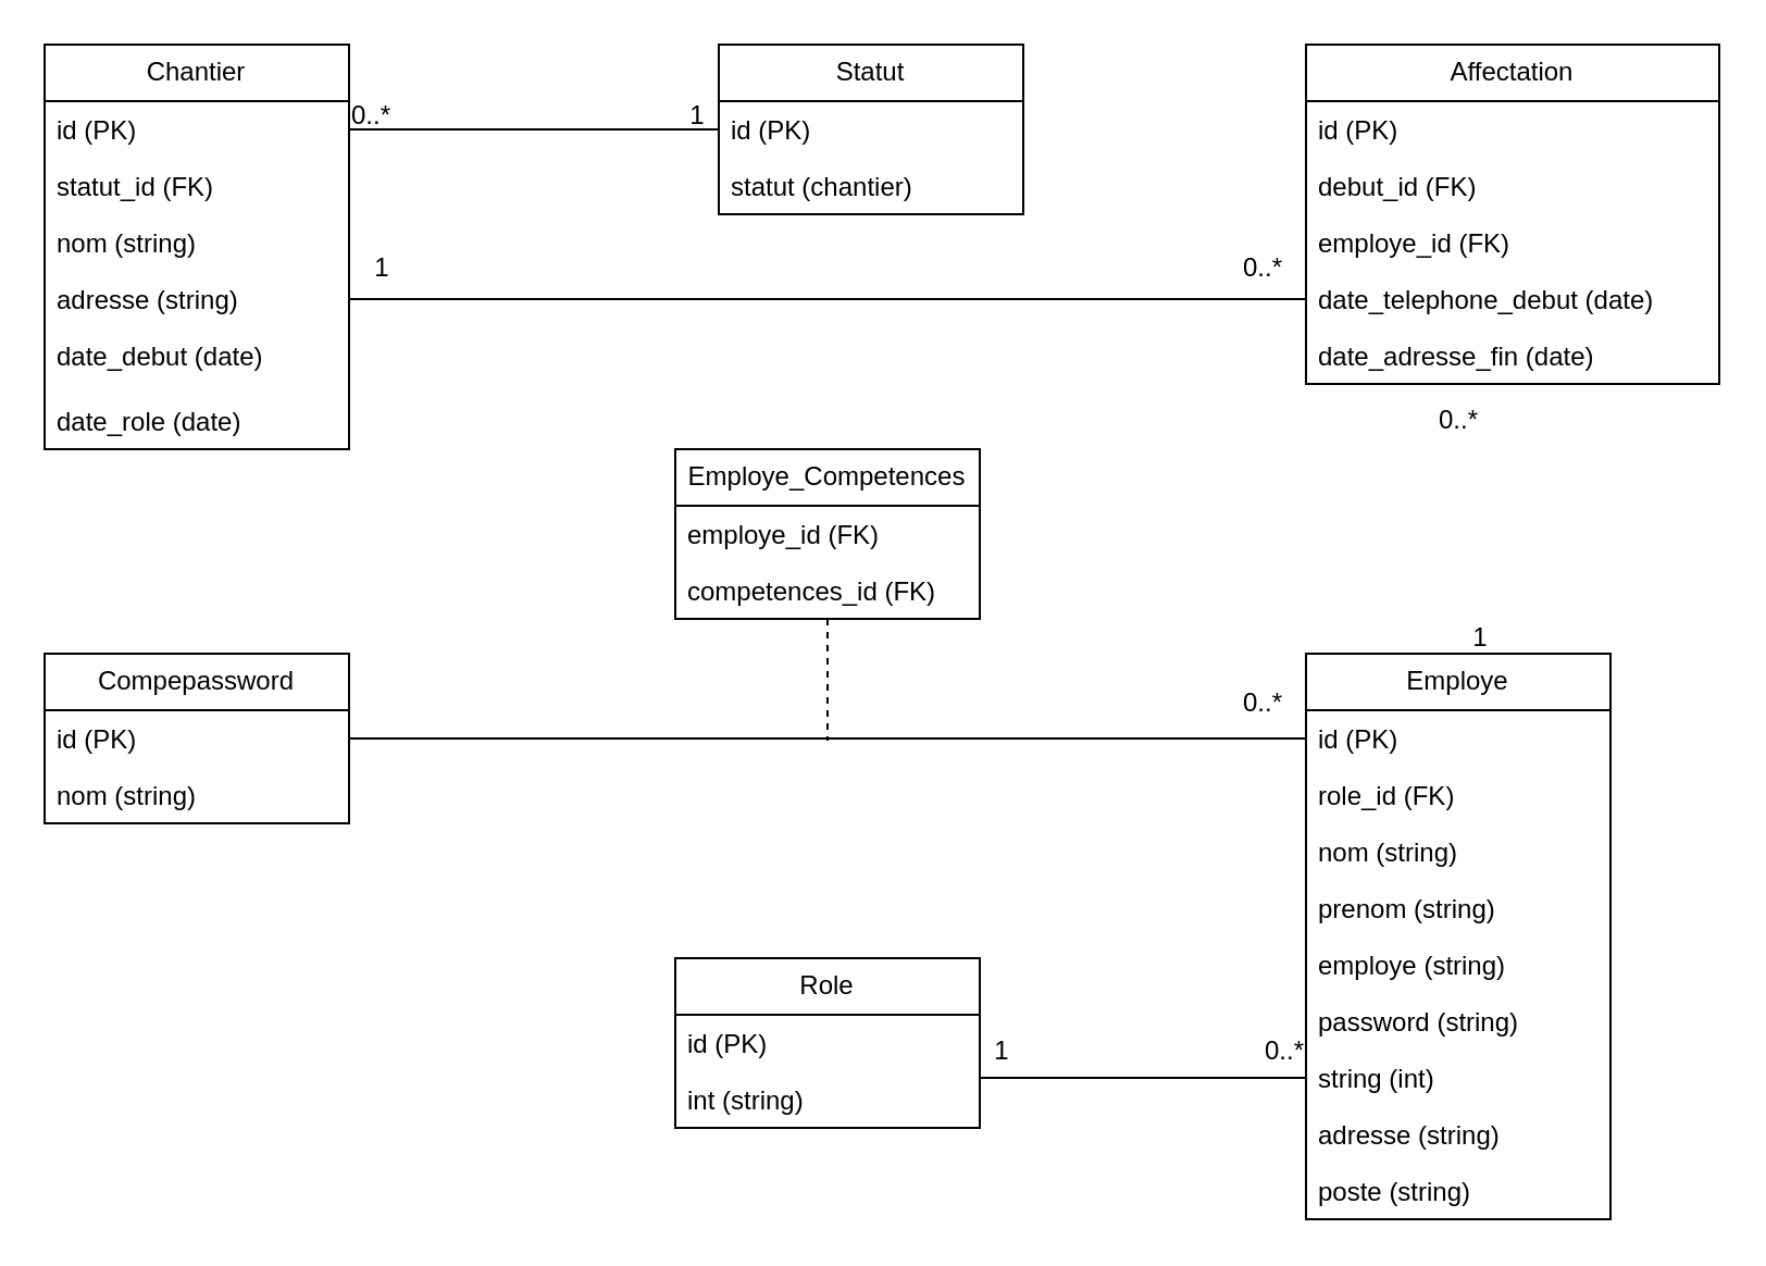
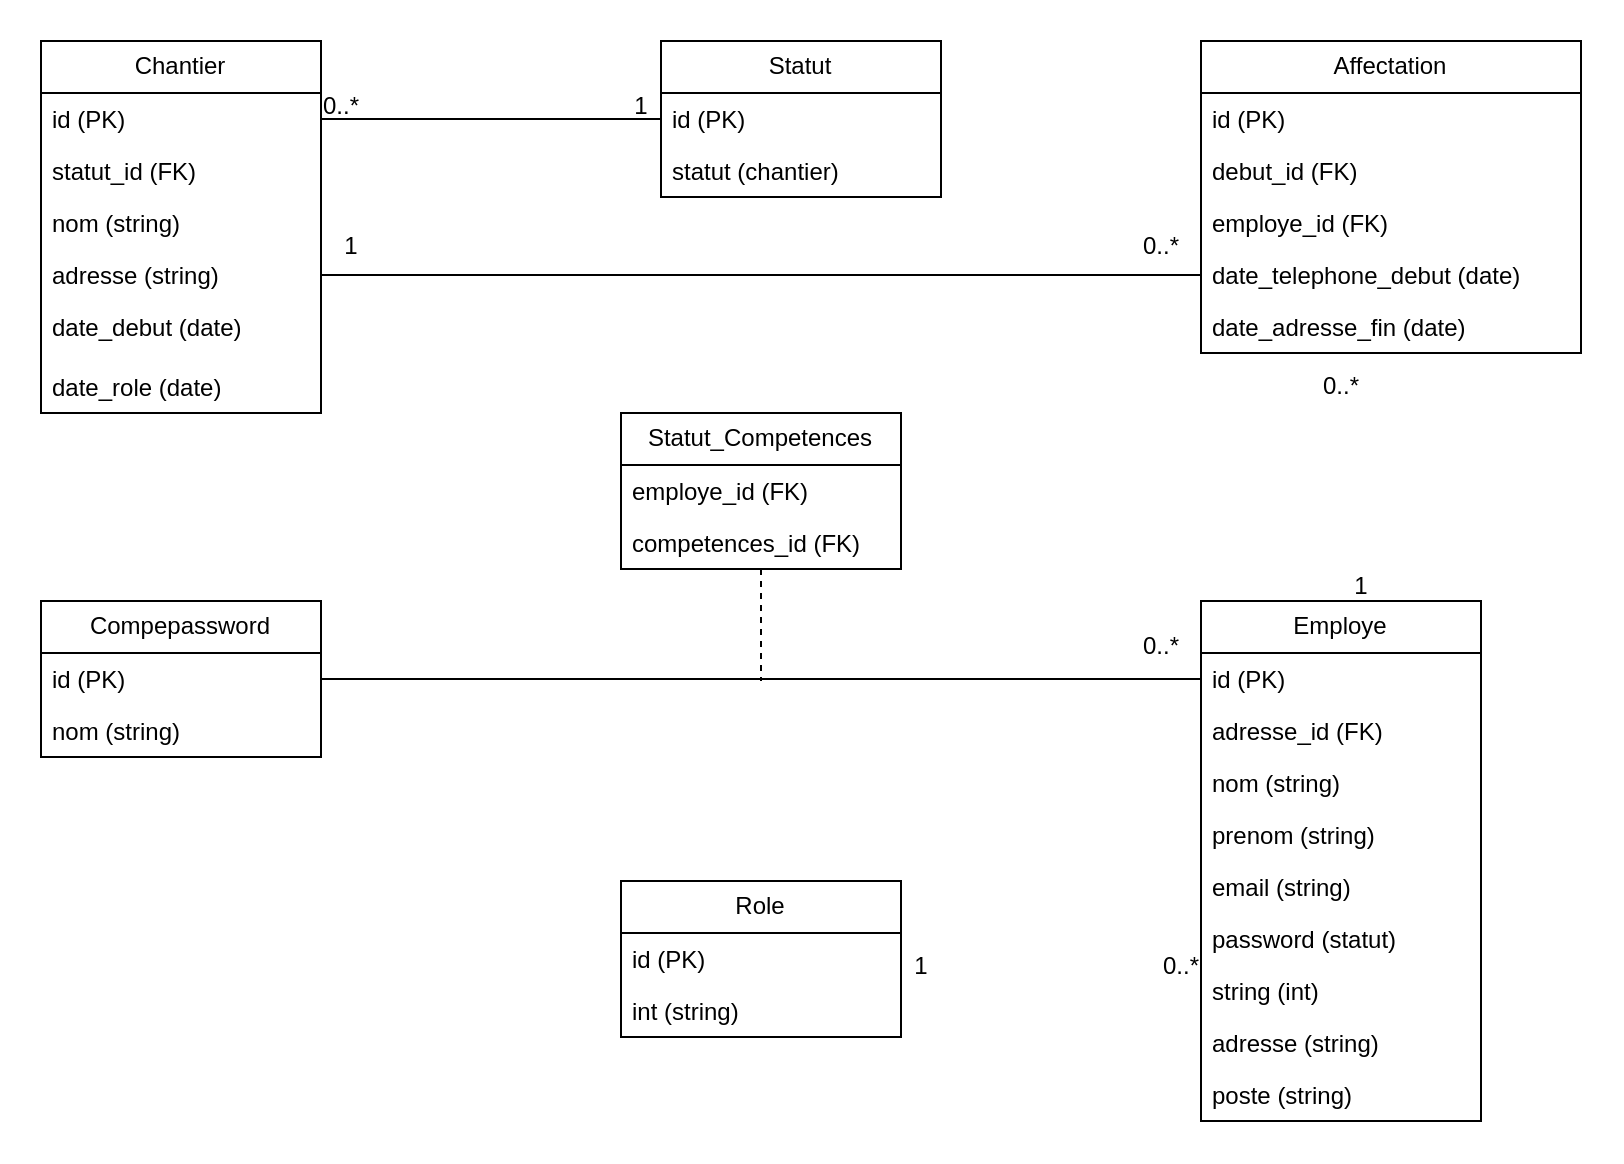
  <mxCell id="0" />
  <mxCell id="1" parent="0" />
  <mxCell id="2" value="Chantier" style="swimlane;fontStyle=0;childLayout=stackLayout;horizontal=1;startSize=26;fillColor=none;horizontalStack=0;resizeParent=1;resizeParentMax=0;resizeLast=0;collapsible=1;marginBottom=0;whiteSpace=wrap;html=1;" vertex="1" parent="1"><mxGeometry x="20" y="20" width="140" height="186" as="geometry" /></mxCell>
  <mxCell id="3" value="id (PK)" style="text;strokeColor=none;fillColor=none;align=left;verticalAlign=top;spacingLeft=4;spacingRight=4;overflow=hidden;rotatable=0;points=[[0,0.5],[1,0.5]];portConstraint=eastwest;whiteSpace=wrap;html=1;" vertex="1" parent="2"><mxGeometry y="26" width="140" height="26" as="geometry" /></mxCell>
  <mxCell id="4" value="statut_id (FK)" style="text;strokeColor=none;fillColor=none;align=left;verticalAlign=top;spacingLeft=4;spacingRight=4;overflow=hidden;rotatable=0;points=[[0,0.5],[1,0.5]];portConstraint=eastwest;whiteSpace=wrap;html=1;" vertex="1" parent="2"><mxGeometry y="52" width="140" height="26" as="geometry" /></mxCell>
  <mxCell id="5" value="nom (string)" style="text;strokeColor=none;fillColor=none;align=left;verticalAlign=top;spacingLeft=4;spacingRight=4;overflow=hidden;rotatable=0;points=[[0,0.5],[1,0.5]];portConstraint=eastwest;whiteSpace=wrap;html=1;" vertex="1" parent="2"><mxGeometry y="78" width="140" height="26" as="geometry" /></mxCell>
  <mxCell id="6" value="adresse (string)" style="text;strokeColor=none;fillColor=none;align=left;verticalAlign=top;spacingLeft=4;spacingRight=4;overflow=hidden;rotatable=0;points=[[0,0.5],[1,0.5]];portConstraint=eastwest;whiteSpace=wrap;html=1;" vertex="1" parent="2"><mxGeometry y="104" width="140" height="26" as="geometry" /></mxCell>
  <mxCell id="7" value="date_debut (date)&lt;span style=&quot;color: rgba(0, 0, 0, 0); font-family: monospace; font-size: 0px; text-wrap-mode: nowrap;&quot;&gt;3CmxGraphModel%3E%3Croot%3E%3CmxCell%20id%3D%220%22%2F%3E%3CmxCell%20id%3D%221%22%20parent%3D%220%22%2F%3E%3CmxCell%20id%3D%222%22%20value%3D%22adresse%22%20style%3D%22text%3BstrokeColor%3Dnone%3BfillColor%3Dnone%3Balign%3Dleft%3BverticalAlign%3Dtop%3BspacingLeft%3D4%3BspacingRight%3D4%3Boverflow%3Dhidden%3Brotatable%3D0%3Bpoints%3D%5B%5B0%2C0.5%5D%2C%5B1%2C0.5%5D%5D%3BportConstraint%3Deastwest%3BwhiteSpace%3Dwrap%3Bhtml%3D1%3B%22%20vertex%3D%221%22%20parent%3D%221%22%3E%3CmxGeometry%20x%3D%2250%22%20y%3D%22128%22%20width%3D%22140%22%20height%3D%2226%22%20as%3D%22geometry%22%2F%3E%3C%2FmxCell%3E%3C%2Froot%3E%3C%2FmxGraphModel%3E (date(&lt;/span&gt;" style="text;strokeColor=none;fillColor=none;align=left;verticalAlign=top;spacingLeft=4;spacingRight=4;overflow=hidden;rotatable=0;points=[[0,0.5],[1,0.5]];portConstraint=eastwest;whiteSpace=wrap;html=1;" vertex="1" parent="2"><mxGeometry y="130" width="140" height="30" as="geometry" /></mxCell>
  <mxCell id="8" value="date_role (date)" style="text;strokeColor=none;fillColor=none;align=left;verticalAlign=top;spacingLeft=4;spacingRight=4;overflow=hidden;rotatable=0;points=[[0,0.5],[1,0.5]];portConstraint=eastwest;whiteSpace=wrap;html=1;" vertex="1" parent="2"><mxGeometry y="160" width="140" height="26" as="geometry" /></mxCell>
  <mxCell id="9" value="Employe" style="swimlane;fontStyle=0;childLayout=stackLayout;horizontal=1;startSize=26;fillColor=none;horizontalStack=0;resizeParent=1;resizeParentMax=0;resizeLast=0;collapsible=1;marginBottom=0;whiteSpace=wrap;html=1;" vertex="1" parent="1"><mxGeometry x="600" y="300" width="140" height="260" as="geometry" /></mxCell>
  <mxCell id="10" value="id (PK)" style="text;strokeColor=none;fillColor=none;align=left;verticalAlign=top;spacingLeft=4;spacingRight=4;overflow=hidden;rotatable=0;points=[[0,0.5],[1,0.5]];portConstraint=eastwest;whiteSpace=wrap;html=1;" vertex="1" parent="9"><mxGeometry y="26" width="140" height="26" as="geometry" /></mxCell>
- <mxCell id="11" value="role_id (FK)" style="text;strokeColor=none;fillColor=none;align=left;verticalAlign=top;spacingLeft=4;spacingRight=4;overflow=hidden;rotatable=0;points=[[0,0.5],[1,0.5]];portConstraint=eastwest;whiteSpace=wrap;html=1;" vertex="1" parent="9"><mxGeometry y="52" width="140" height="26" as="geometry" /></mxCell>
+ <mxCell id="11" value="adresse_id (FK)" style="text;strokeColor=none;fillColor=none;align=left;verticalAlign=top;spacingLeft=4;spacingRight=4;overflow=hidden;rotatable=0;points=[[0,0.5],[1,0.5]];portConstraint=eastwest;whiteSpace=wrap;html=1;" vertex="1" parent="9"><mxGeometry y="52" width="140" height="26" as="geometry" /></mxCell>
  <mxCell id="12" value="nom (string)" style="text;strokeColor=none;fillColor=none;align=left;verticalAlign=top;spacingLeft=4;spacingRight=4;overflow=hidden;rotatable=0;points=[[0,0.5],[1,0.5]];portConstraint=eastwest;whiteSpace=wrap;html=1;" vertex="1" parent="9"><mxGeometry y="78" width="140" height="26" as="geometry" /></mxCell>
  <mxCell id="13" value="prenom (string)" style="text;strokeColor=none;fillColor=none;align=left;verticalAlign=top;spacingLeft=4;spacingRight=4;overflow=hidden;rotatable=0;points=[[0,0.5],[1,0.5]];portConstraint=eastwest;whiteSpace=wrap;html=1;" vertex="1" parent="9"><mxGeometry y="104" width="140" height="26" as="geometry" /></mxCell>
- <mxCell id="14" value="employe (string)" style="text;strokeColor=none;fillColor=none;align=left;verticalAlign=top;spacingLeft=4;spacingRight=4;overflow=hidden;rotatable=0;points=[[0,0.5],[1,0.5]];portConstraint=eastwest;whiteSpace=wrap;html=1;" vertex="1" parent="9"><mxGeometry y="130" width="140" height="26" as="geometry" /></mxCell>
- <mxCell id="15" value="password (string)" style="text;strokeColor=none;fillColor=none;align=left;verticalAlign=top;spacingLeft=4;spacingRight=4;overflow=hidden;rotatable=0;points=[[0,0.5],[1,0.5]];portConstraint=eastwest;whiteSpace=wrap;html=1;" vertex="1" parent="9"><mxGeometry y="156" width="140" height="26" as="geometry" /></mxCell>
+ <mxCell id="14" value="email (string)" style="text;strokeColor=none;fillColor=none;align=left;verticalAlign=top;spacingLeft=4;spacingRight=4;overflow=hidden;rotatable=0;points=[[0,0.5],[1,0.5]];portConstraint=eastwest;whiteSpace=wrap;html=1;" vertex="1" parent="9"><mxGeometry y="130" width="140" height="26" as="geometry" /></mxCell>
+ <mxCell id="15" value="password (statut)" style="text;strokeColor=none;fillColor=none;align=left;verticalAlign=top;spacingLeft=4;spacingRight=4;overflow=hidden;rotatable=0;points=[[0,0.5],[1,0.5]];portConstraint=eastwest;whiteSpace=wrap;html=1;" vertex="1" parent="9"><mxGeometry y="156" width="140" height="26" as="geometry" /></mxCell>
  <mxCell id="16" value="string (int)" style="text;strokeColor=none;fillColor=none;align=left;verticalAlign=top;spacingLeft=4;spacingRight=4;overflow=hidden;rotatable=0;points=[[0,0.5],[1,0.5]];portConstraint=eastwest;whiteSpace=wrap;html=1;" vertex="1" parent="9"><mxGeometry y="182" width="140" height="26" as="geometry" /></mxCell>
  <mxCell id="17" value="adresse (string)" style="text;strokeColor=none;fillColor=none;align=left;verticalAlign=top;spacingLeft=4;spacingRight=4;overflow=hidden;rotatable=0;points=[[0,0.5],[1,0.5]];portConstraint=eastwest;whiteSpace=wrap;html=1;" vertex="1" parent="9"><mxGeometry y="208" width="140" height="26" as="geometry" /></mxCell>
  <mxCell id="18" value="poste (string)" style="text;strokeColor=none;fillColor=none;align=left;verticalAlign=top;spacingLeft=4;spacingRight=4;overflow=hidden;rotatable=0;points=[[0,0.5],[1,0.5]];portConstraint=eastwest;whiteSpace=wrap;html=1;" vertex="1" parent="9"><mxGeometry y="234" width="140" height="26" as="geometry" /></mxCell>
  <mxCell id="19" value="Affectation" style="swimlane;fontStyle=0;childLayout=stackLayout;horizontal=1;startSize=26;fillColor=none;horizontalStack=0;resizeParent=1;resizeParentMax=0;resizeLast=0;collapsible=1;marginBottom=0;whiteSpace=wrap;html=1;" vertex="1" parent="1"><mxGeometry x="600" y="20" width="190" height="156" as="geometry" /></mxCell>
  <mxCell id="20" value="id (PK)" style="text;strokeColor=none;fillColor=none;align=left;verticalAlign=top;spacingLeft=4;spacingRight=4;overflow=hidden;rotatable=0;points=[[0,0.5],[1,0.5]];portConstraint=eastwest;whiteSpace=wrap;html=1;" vertex="1" parent="19"><mxGeometry y="26" width="190" height="26" as="geometry" /></mxCell>
  <mxCell id="21" value="debut_id (FK)" style="text;strokeColor=none;fillColor=none;align=left;verticalAlign=top;spacingLeft=4;spacingRight=4;overflow=hidden;rotatable=0;points=[[0,0.5],[1,0.5]];portConstraint=eastwest;whiteSpace=wrap;html=1;" vertex="1" parent="19"><mxGeometry y="52" width="190" height="26" as="geometry" /></mxCell>
  <mxCell id="22" value="employe_id (FK)" style="text;strokeColor=none;fillColor=none;align=left;verticalAlign=top;spacingLeft=4;spacingRight=4;overflow=hidden;rotatable=0;points=[[0,0.5],[1,0.5]];portConstraint=eastwest;whiteSpace=wrap;html=1;" vertex="1" parent="19"><mxGeometry y="78" width="190" height="26" as="geometry" /></mxCell>
  <mxCell id="23" value="date_telephone_debut (date)" style="text;strokeColor=none;fillColor=none;align=left;verticalAlign=top;spacingLeft=4;spacingRight=4;overflow=hidden;rotatable=0;points=[[0,0.5],[1,0.5]];portConstraint=eastwest;whiteSpace=wrap;html=1;" vertex="1" parent="19"><mxGeometry y="104" width="190" height="26" as="geometry" /></mxCell>
  <mxCell id="24" value="date_adresse_fin (date)" style="text;strokeColor=none;fillColor=none;align=left;verticalAlign=top;spacingLeft=4;spacingRight=4;overflow=hidden;rotatable=0;points=[[0,0.5],[1,0.5]];portConstraint=eastwest;whiteSpace=wrap;html=1;" vertex="1" parent="19"><mxGeometry y="130" width="190" height="26" as="geometry" /></mxCell>
  <mxCell id="25" value="Role" style="swimlane;fontStyle=0;childLayout=stackLayout;horizontal=1;startSize=26;fillColor=none;horizontalStack=0;resizeParent=1;resizeParentMax=0;resizeLast=0;collapsible=1;marginBottom=0;whiteSpace=wrap;html=1;" vertex="1" parent="1"><mxGeometry x="310" y="440" width="140" height="78" as="geometry" /></mxCell>
  <mxCell id="26" value="id (PK)" style="text;strokeColor=none;fillColor=none;align=left;verticalAlign=top;spacingLeft=4;spacingRight=4;overflow=hidden;rotatable=0;points=[[0,0.5],[1,0.5]];portConstraint=eastwest;whiteSpace=wrap;html=1;" vertex="1" parent="25"><mxGeometry y="26" width="140" height="26" as="geometry" /></mxCell>
  <mxCell id="27" value="int (string)" style="text;strokeColor=none;fillColor=none;align=left;verticalAlign=top;spacingLeft=4;spacingRight=4;overflow=hidden;rotatable=0;points=[[0,0.5],[1,0.5]];portConstraint=eastwest;whiteSpace=wrap;html=1;" vertex="1" parent="25"><mxGeometry y="52" width="140" height="26" as="geometry" /></mxCell>
  <mxCell id="28" value="Compe&lt;span style=&quot;background-color: transparent; color: light-dark(rgb(0, 0, 0), rgb(255, 255, 255));&quot;&gt;password&lt;/span&gt;" style="swimlane;fontStyle=0;childLayout=stackLayout;horizontal=1;startSize=26;fillColor=none;horizontalStack=0;resizeParent=1;resizeParentMax=0;resizeLast=0;collapsible=1;marginBottom=0;whiteSpace=wrap;html=1;" vertex="1" parent="1"><mxGeometry x="20" y="300" width="140" height="78" as="geometry" /></mxCell>
  <mxCell id="29" value="id (PK)" style="text;strokeColor=none;fillColor=none;align=left;verticalAlign=top;spacingLeft=4;spacingRight=4;overflow=hidden;rotatable=0;points=[[0,0.5],[1,0.5]];portConstraint=eastwest;whiteSpace=wrap;html=1;" vertex="1" parent="28"><mxGeometry y="26" width="140" height="26" as="geometry" /></mxCell>
  <mxCell id="30" value="nom (string)" style="text;strokeColor=none;fillColor=none;align=left;verticalAlign=top;spacingLeft=4;spacingRight=4;overflow=hidden;rotatable=0;points=[[0,0.5],[1,0.5]];portConstraint=eastwest;whiteSpace=wrap;html=1;" vertex="1" parent="28"><mxGeometry y="52" width="140" height="26" as="geometry" /></mxCell>
- <mxCell id="31" value="Employe_Competences" style="swimlane;fontStyle=0;childLayout=stackLayout;horizontal=1;startSize=26;fillColor=none;horizontalStack=0;resizeParent=1;resizeParentMax=0;resizeLast=0;collapsible=1;marginBottom=0;whiteSpace=wrap;html=1;" vertex="1" parent="1"><mxGeometry x="310" y="206" width="140" height="78" as="geometry" /></mxCell>
+ <mxCell id="31" value="Statut_Competences" style="swimlane;fontStyle=0;childLayout=stackLayout;horizontal=1;startSize=26;fillColor=none;horizontalStack=0;resizeParent=1;resizeParentMax=0;resizeLast=0;collapsible=1;marginBottom=0;whiteSpace=wrap;html=1;" vertex="1" parent="1"><mxGeometry x="310" y="206" width="140" height="78" as="geometry" /></mxCell>
  <mxCell id="32" value="employe_id (FK)" style="text;strokeColor=none;fillColor=none;align=left;verticalAlign=top;spacingLeft=4;spacingRight=4;overflow=hidden;rotatable=0;points=[[0,0.5],[1,0.5]];portConstraint=eastwest;whiteSpace=wrap;html=1;" vertex="1" parent="31"><mxGeometry y="26" width="140" height="26" as="geometry" /></mxCell>
  <mxCell id="33" style="edgeStyle=orthogonalEdgeStyle;rounded=0;orthogonalLoop=1;jettySize=auto;html=1;endArrow=none;startFill=0;dashed=1;" edge="1" parent="31" source="34"><mxGeometry relative="1" as="geometry"><mxPoint x="70" y="134" as="targetPoint" /><Array as="points"><mxPoint x="70" y="124" /><mxPoint x="70" y="124" /></Array></mxGeometry></mxCell>
  <mxCell id="34" value="competences_id (FK)" style="text;strokeColor=none;fillColor=none;align=left;verticalAlign=top;spacingLeft=4;spacingRight=4;overflow=hidden;rotatable=0;points=[[0,0.5],[1,0.5]];portConstraint=eastwest;whiteSpace=wrap;html=1;" vertex="1" parent="31"><mxGeometry y="52" width="140" height="26" as="geometry" /></mxCell>
  <mxCell id="35" value="Statut" style="swimlane;fontStyle=0;childLayout=stackLayout;horizontal=1;startSize=26;fillColor=none;horizontalStack=0;resizeParent=1;resizeParentMax=0;resizeLast=0;collapsible=1;marginBottom=0;whiteSpace=wrap;html=1;" vertex="1" parent="1"><mxGeometry x="330" y="20" width="140" height="78" as="geometry" /></mxCell>
  <mxCell id="36" value="id (PK)" style="text;strokeColor=none;fillColor=none;align=left;verticalAlign=top;spacingLeft=4;spacingRight=4;overflow=hidden;rotatable=0;points=[[0,0.5],[1,0.5]];portConstraint=eastwest;whiteSpace=wrap;html=1;" vertex="1" parent="35"><mxGeometry y="26" width="140" height="26" as="geometry" /></mxCell>
  <mxCell id="37" value="statut (chantier)" style="text;strokeColor=none;fillColor=none;align=left;verticalAlign=top;spacingLeft=4;spacingRight=4;overflow=hidden;rotatable=0;points=[[0,0.5],[1,0.5]];portConstraint=eastwest;whiteSpace=wrap;html=1;" vertex="1" parent="35"><mxGeometry y="52" width="140" height="26" as="geometry" /></mxCell>
  <mxCell id="38" style="edgeStyle=orthogonalEdgeStyle;rounded=0;orthogonalLoop=1;jettySize=auto;html=1;endArrow=none;startFill=0;" edge="1" parent="1" source="5" target="35"><mxGeometry relative="1" as="geometry"><Array as="points"><mxPoint x="160" y="59" /></Array></mxGeometry></mxCell>
- <mxCell id="39" style="edgeStyle=orthogonalEdgeStyle;rounded=0;orthogonalLoop=1;jettySize=auto;html=1;endArrow=none;startFill=0;" edge="1" parent="1" source="27" target="16"><mxGeometry relative="1" as="geometry"><Array as="points"><mxPoint x="480" y="495" /><mxPoint x="480" y="495" /></Array></mxGeometry></mxCell>
  <mxCell id="40" style="edgeStyle=orthogonalEdgeStyle;rounded=0;orthogonalLoop=1;jettySize=auto;html=1;endArrow=none;startFill=0;" edge="1" parent="1" source="6" target="23"><mxGeometry relative="1" as="geometry" /></mxCell>
  <mxCell id="41" style="edgeStyle=orthogonalEdgeStyle;rounded=0;orthogonalLoop=1;jettySize=auto;html=1;entryX=0;entryY=0.5;entryDx=0;entryDy=0;endArrow=none;startFill=0;" edge="1" parent="1" source="29" target="10"><mxGeometry relative="1" as="geometry" /></mxCell>
  <mxCell id="42" value="0..*" style="text;html=1;align=center;verticalAlign=middle;resizable=0;points=[];autosize=1;strokeColor=none;fillColor=none;" vertex="1" parent="1"><mxGeometry x="150" y="38" width="40" height="30" as="geometry" /></mxCell>
  <mxCell id="43" value="1" style="text;html=1;align=center;verticalAlign=middle;resizable=0;points=[];autosize=1;strokeColor=none;fillColor=none;" vertex="1" parent="1"><mxGeometry x="305" y="38" width="30" height="30" as="geometry" /></mxCell>
  <mxCell id="44" value="1" style="text;html=1;align=center;verticalAlign=middle;resizable=0;points=[];autosize=1;strokeColor=none;fillColor=none;" vertex="1" parent="1"><mxGeometry x="160" y="108" width="30" height="30" as="geometry" /></mxCell>
  <mxCell id="45" value="0..*" style="text;html=1;align=center;verticalAlign=middle;resizable=0;points=[];autosize=1;strokeColor=none;fillColor=none;" vertex="1" parent="1"><mxGeometry x="560" y="108" width="40" height="30" as="geometry" /></mxCell>
  <mxCell id="46" value="0..*" style="text;html=1;align=center;verticalAlign=middle;resizable=0;points=[];autosize=1;strokeColor=none;fillColor=none;" vertex="1" parent="1"><mxGeometry x="650" y="178" width="40" height="30" as="geometry" /></mxCell>
  <mxCell id="47" value="1" style="text;html=1;align=center;verticalAlign=middle;resizable=0;points=[];autosize=1;strokeColor=none;fillColor=none;" vertex="1" parent="1"><mxGeometry x="665" y="278" width="30" height="30" as="geometry" /></mxCell>
  <mxCell id="48" value="0..*" style="text;html=1;align=center;verticalAlign=middle;resizable=0;points=[];autosize=1;strokeColor=none;fillColor=none;" vertex="1" parent="1"><mxGeometry x="560" y="308" width="40" height="30" as="geometry" /></mxCell>
  <mxCell id="49" value="1" style="text;html=1;align=center;verticalAlign=middle;resizable=0;points=[];autosize=1;strokeColor=none;fillColor=none;" vertex="1" parent="1"><mxGeometry x="445" y="468" width="30" height="30" as="geometry" /></mxCell>
  <mxCell id="50" value="0..*" style="text;html=1;align=center;verticalAlign=middle;resizable=0;points=[];autosize=1;strokeColor=none;fillColor=none;" vertex="1" parent="1"><mxGeometry x="570" y="468" width="40" height="30" as="geometry" /></mxCell>
